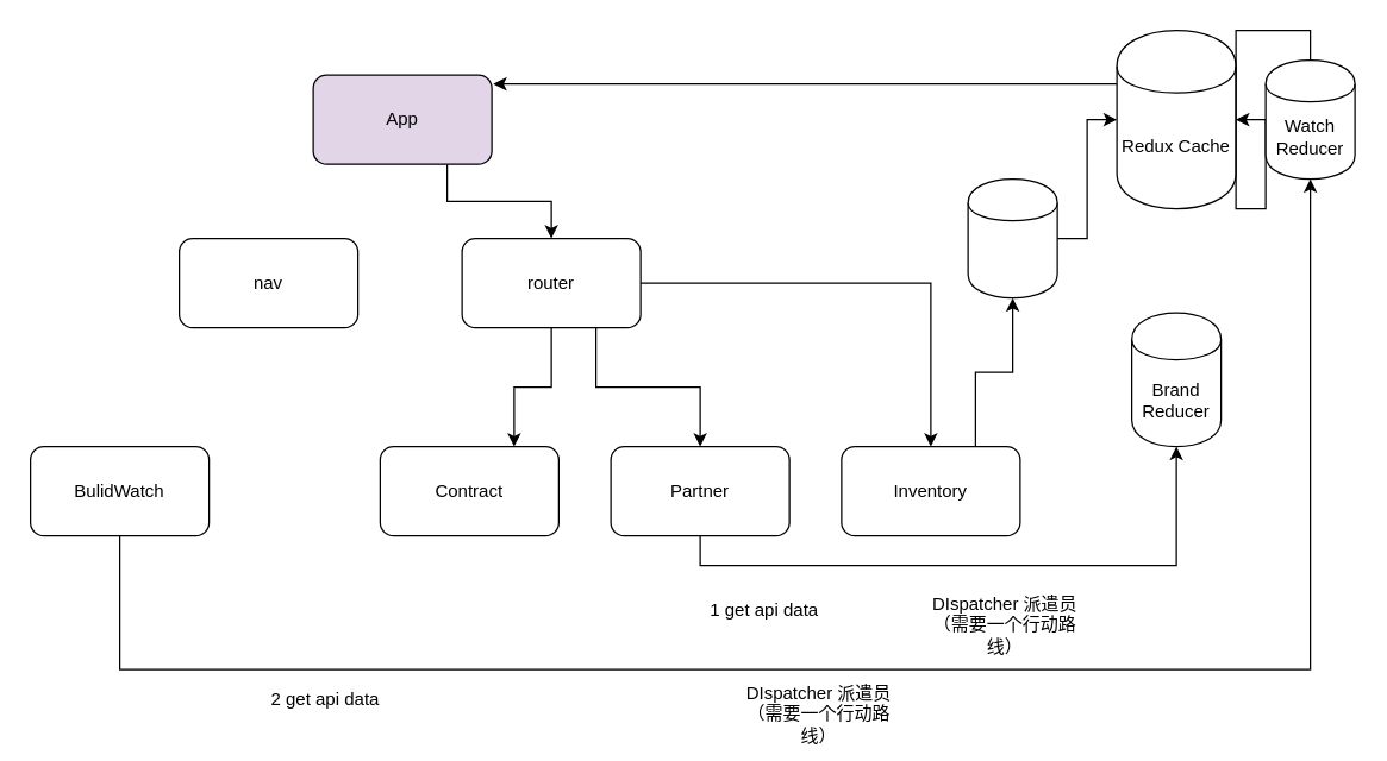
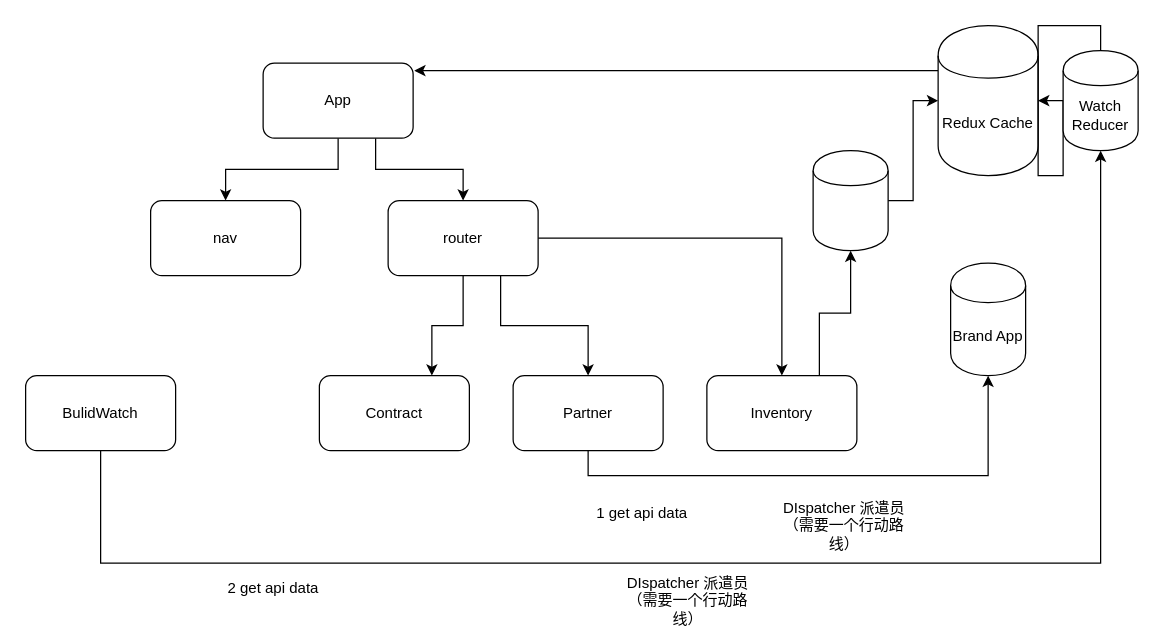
  <mxCell id="0" />
  <mxCell id="1" parent="0" />
+ <mxCell id="2" style="edgeStyle=orthogonalEdgeStyle;rounded=0;orthogonalLoop=1;jettySize=auto;html=1;entryX=0.5;entryY=0;entryDx=0;entryDy=0;" parent="1" source="4" target="5" edge="1"><mxGeometry relative="1" as="geometry" /></mxCell>
  <mxCell id="3" style="edgeStyle=orthogonalEdgeStyle;rounded=0;orthogonalLoop=1;jettySize=auto;html=1;exitX=0.75;exitY=1;exitDx=0;exitDy=0;entryX=0.5;entryY=0;entryDx=0;entryDy=0;" parent="1" source="4" target="9" edge="1"><mxGeometry relative="1" as="geometry" /></mxCell>
- <mxCell id="4" value="App&lt;br&gt;" style="rounded=1;whiteSpace=wrap;html=1;fillColor=#e1d5e7;" parent="1" vertex="1"><mxGeometry x="210" y="50" width="120" height="60" as="geometry" /></mxCell>
+ <mxCell id="4" value="App&lt;br&gt;" style="rounded=1;whiteSpace=wrap;html=1;" parent="1" vertex="1"><mxGeometry x="210" y="50" width="120" height="60" as="geometry" /></mxCell>
  <mxCell id="5" value="nav" style="rounded=1;whiteSpace=wrap;html=1;" parent="1" vertex="1"><mxGeometry x="120" y="160" width="120" height="60" as="geometry" /></mxCell>
  <mxCell id="6" style="edgeStyle=orthogonalEdgeStyle;rounded=0;orthogonalLoop=1;jettySize=auto;html=1;exitX=0.5;exitY=1;exitDx=0;exitDy=0;entryX=0.75;entryY=0;entryDx=0;entryDy=0;" parent="1" source="9" target="12" edge="1"><mxGeometry relative="1" as="geometry" /></mxCell>
  <mxCell id="7" style="edgeStyle=orthogonalEdgeStyle;rounded=0;orthogonalLoop=1;jettySize=auto;html=1;exitX=0.75;exitY=1;exitDx=0;exitDy=0;entryX=0.5;entryY=0;entryDx=0;entryDy=0;" parent="1" source="9" target="14" edge="1"><mxGeometry relative="1" as="geometry" /></mxCell>
  <mxCell id="8" style="edgeStyle=orthogonalEdgeStyle;rounded=0;orthogonalLoop=1;jettySize=auto;html=1;exitX=1;exitY=0.5;exitDx=0;exitDy=0;entryX=0.5;entryY=0;entryDx=0;entryDy=0;" parent="1" source="9" target="16" edge="1"><mxGeometry relative="1" as="geometry" /></mxCell>
  <mxCell id="9" value="router" style="rounded=1;whiteSpace=wrap;html=1;" parent="1" vertex="1"><mxGeometry x="310" y="160" width="120" height="60" as="geometry" /></mxCell>
  <mxCell id="10" style="edgeStyle=orthogonalEdgeStyle;rounded=0;orthogonalLoop=1;jettySize=auto;html=1;exitX=0.5;exitY=1;exitDx=0;exitDy=0;entryX=0.5;entryY=1;entryDx=0;entryDy=0;" parent="1" source="11" target="23" edge="1"><mxGeometry relative="1" as="geometry"><Array as="points"><mxPoint y="450" x="80" /><mxPoint x="880" y="450" /></Array></mxGeometry></mxCell>
  <mxCell id="11" value="BulidWatch" style="rounded=1;whiteSpace=wrap;html=1;" parent="1" vertex="1"><mxGeometry x="20" y="300" width="120" height="60" as="geometry" /></mxCell>
  <mxCell id="12" value="Contract" style="rounded=1;whiteSpace=wrap;html=1;" parent="1" vertex="1"><mxGeometry x="255" y="300" width="120" height="60" as="geometry" /></mxCell>
  <mxCell id="13" style="edgeStyle=orthogonalEdgeStyle;rounded=0;orthogonalLoop=1;jettySize=auto;html=1;exitX=0.5;exitY=1;exitDx=0;exitDy=0;entryX=0.5;entryY=1;entryDx=0;entryDy=0;" parent="1" source="14" target="21" edge="1"><mxGeometry relative="1" as="geometry" /></mxCell>
  <mxCell id="14" value="Partner" style="rounded=1;whiteSpace=wrap;html=1;" parent="1" vertex="1"><mxGeometry x="410" y="300" width="120" height="60" as="geometry" /></mxCell>
  <mxCell id="15" style="edgeStyle=orthogonalEdgeStyle;rounded=0;orthogonalLoop=1;jettySize=auto;html=1;exitX=0.75;exitY=0;exitDx=0;exitDy=0;" parent="1" source="16" target="20" edge="1"><mxGeometry relative="1" as="geometry" /></mxCell>
  <mxCell id="16" value="Inventory" style="rounded=1;whiteSpace=wrap;html=1;" parent="1" vertex="1"><mxGeometry x="565" y="300" width="120" height="60" as="geometry" /></mxCell>
  <mxCell id="17" style="edgeStyle=orthogonalEdgeStyle;rounded=0;orthogonalLoop=1;jettySize=auto;html=1;exitX=0;exitY=0.3;exitDx=0;exitDy=0;entryX=1.008;entryY=0.1;entryDx=0;entryDy=0;entryPerimeter=0;" parent="1" source="18" target="4" edge="1"><mxGeometry relative="1" as="geometry" /></mxCell>
  <mxCell id="18" value="Redux Cache" style="shape=cylinder;whiteSpace=wrap;html=1;boundedLbl=1;backgroundOutline=1;" parent="1" vertex="1"><mxGeometry x="750" y="20" width="80" height="120" as="geometry" /></mxCell>
  <mxCell id="19" style="edgeStyle=orthogonalEdgeStyle;rounded=0;orthogonalLoop=1;jettySize=auto;html=1;entryX=0;entryY=0.5;entryDx=0;entryDy=0;" parent="1" source="20" target="18" edge="1"><mxGeometry relative="1" as="geometry" /></mxCell>
  <mxCell id="20" value="" style="shape=cylinder;whiteSpace=wrap;html=1;boundedLbl=1;backgroundOutline=1;" parent="1" vertex="1"><mxGeometry x="650" y="120" width="60" height="80" as="geometry" /></mxCell>
- <mxCell id="21" value="Brand Reducer" style="shape=cylinder;whiteSpace=wrap;html=1;boundedLbl=1;backgroundOutline=1;" parent="1" vertex="1"><mxGeometry x="760" y="210" width="60" height="90" as="geometry" /></mxCell>
+ <mxCell id="21" value="Brand App" style="shape=cylinder;whiteSpace=wrap;html=1;boundedLbl=1;backgroundOutline=1;" parent="1" vertex="1"><mxGeometry x="760" y="210" width="60" height="90" as="geometry" /></mxCell>
  <mxCell id="22" style="edgeStyle=orthogonalEdgeStyle;rounded=0;orthogonalLoop=1;jettySize=auto;html=1;exitX=0.5;exitY=0;exitDx=0;exitDy=0;entryX=1;entryY=0.5;entryDx=0;entryDy=0;" parent="1" source="23" target="18" edge="1"><mxGeometry relative="1" as="geometry" /></mxCell>
  <mxCell id="23" value="Watch Reducer" style="shape=cylinder;whiteSpace=wrap;html=1;boundedLbl=1;backgroundOutline=1;" parent="1" vertex="1"><mxGeometry x="850" y="40" width="60" height="80" as="geometry" /></mxCell>
  <mxCell id="24" value="1 get api data&amp;nbsp;" style="text;html=1;resizable=0;points=[];autosize=1;align=left;verticalAlign=top;spacingTop=-4;" parent="1" vertex="1"><mxGeometry x="475" y="400" width="90" height="20" as="geometry" /></mxCell>
  <mxCell id="25" value="DIspatcher 派遣员（需要一个行动路线）" style="text;html=1;strokeColor=none;fillColor=none;align=center;verticalAlign=middle;whiteSpace=wrap;rounded=0;" parent="1" vertex="1"><mxGeometry x="625" y="410" width="100" height="20" as="geometry" /></mxCell>
  <mxCell id="26" value="2 get api data&amp;nbsp;" style="text;html=1;resizable=0;points=[];autosize=1;align=left;verticalAlign=top;spacingTop=-4;" parent="1" vertex="1"><mxGeometry x="180" y="460" width="90" height="20" as="geometry" /></mxCell>
  <mxCell id="27" value="DIspatcher 派遣员（需要一个行动路线）" style="text;html=1;strokeColor=none;fillColor=none;align=center;verticalAlign=middle;whiteSpace=wrap;rounded=0;" parent="1" vertex="1"><mxGeometry x="500" y="470" width="100" height="20" as="geometry" /></mxCell>
